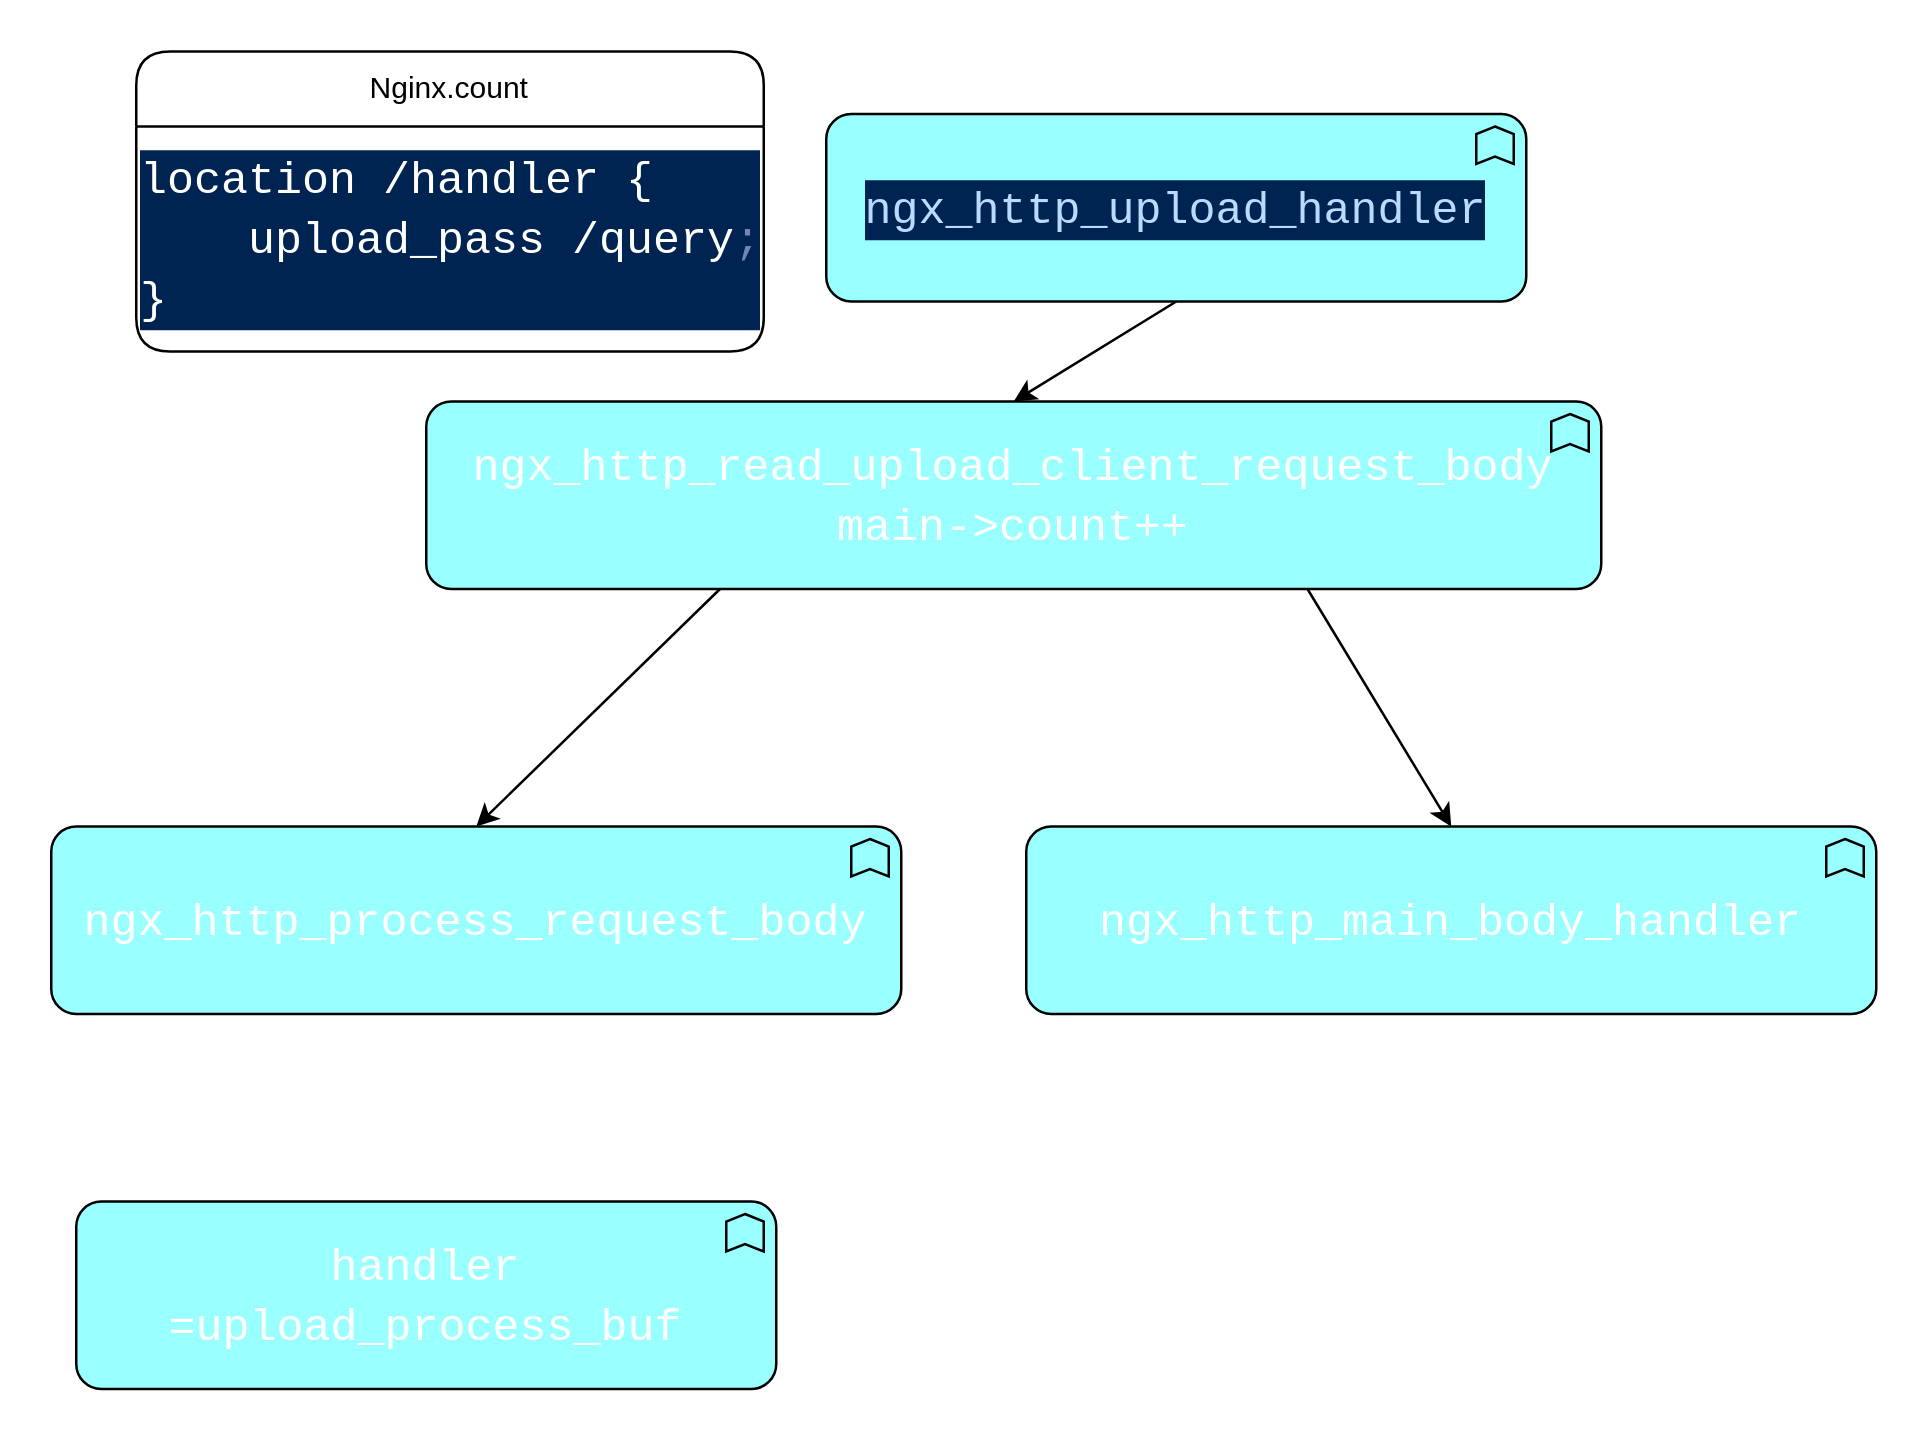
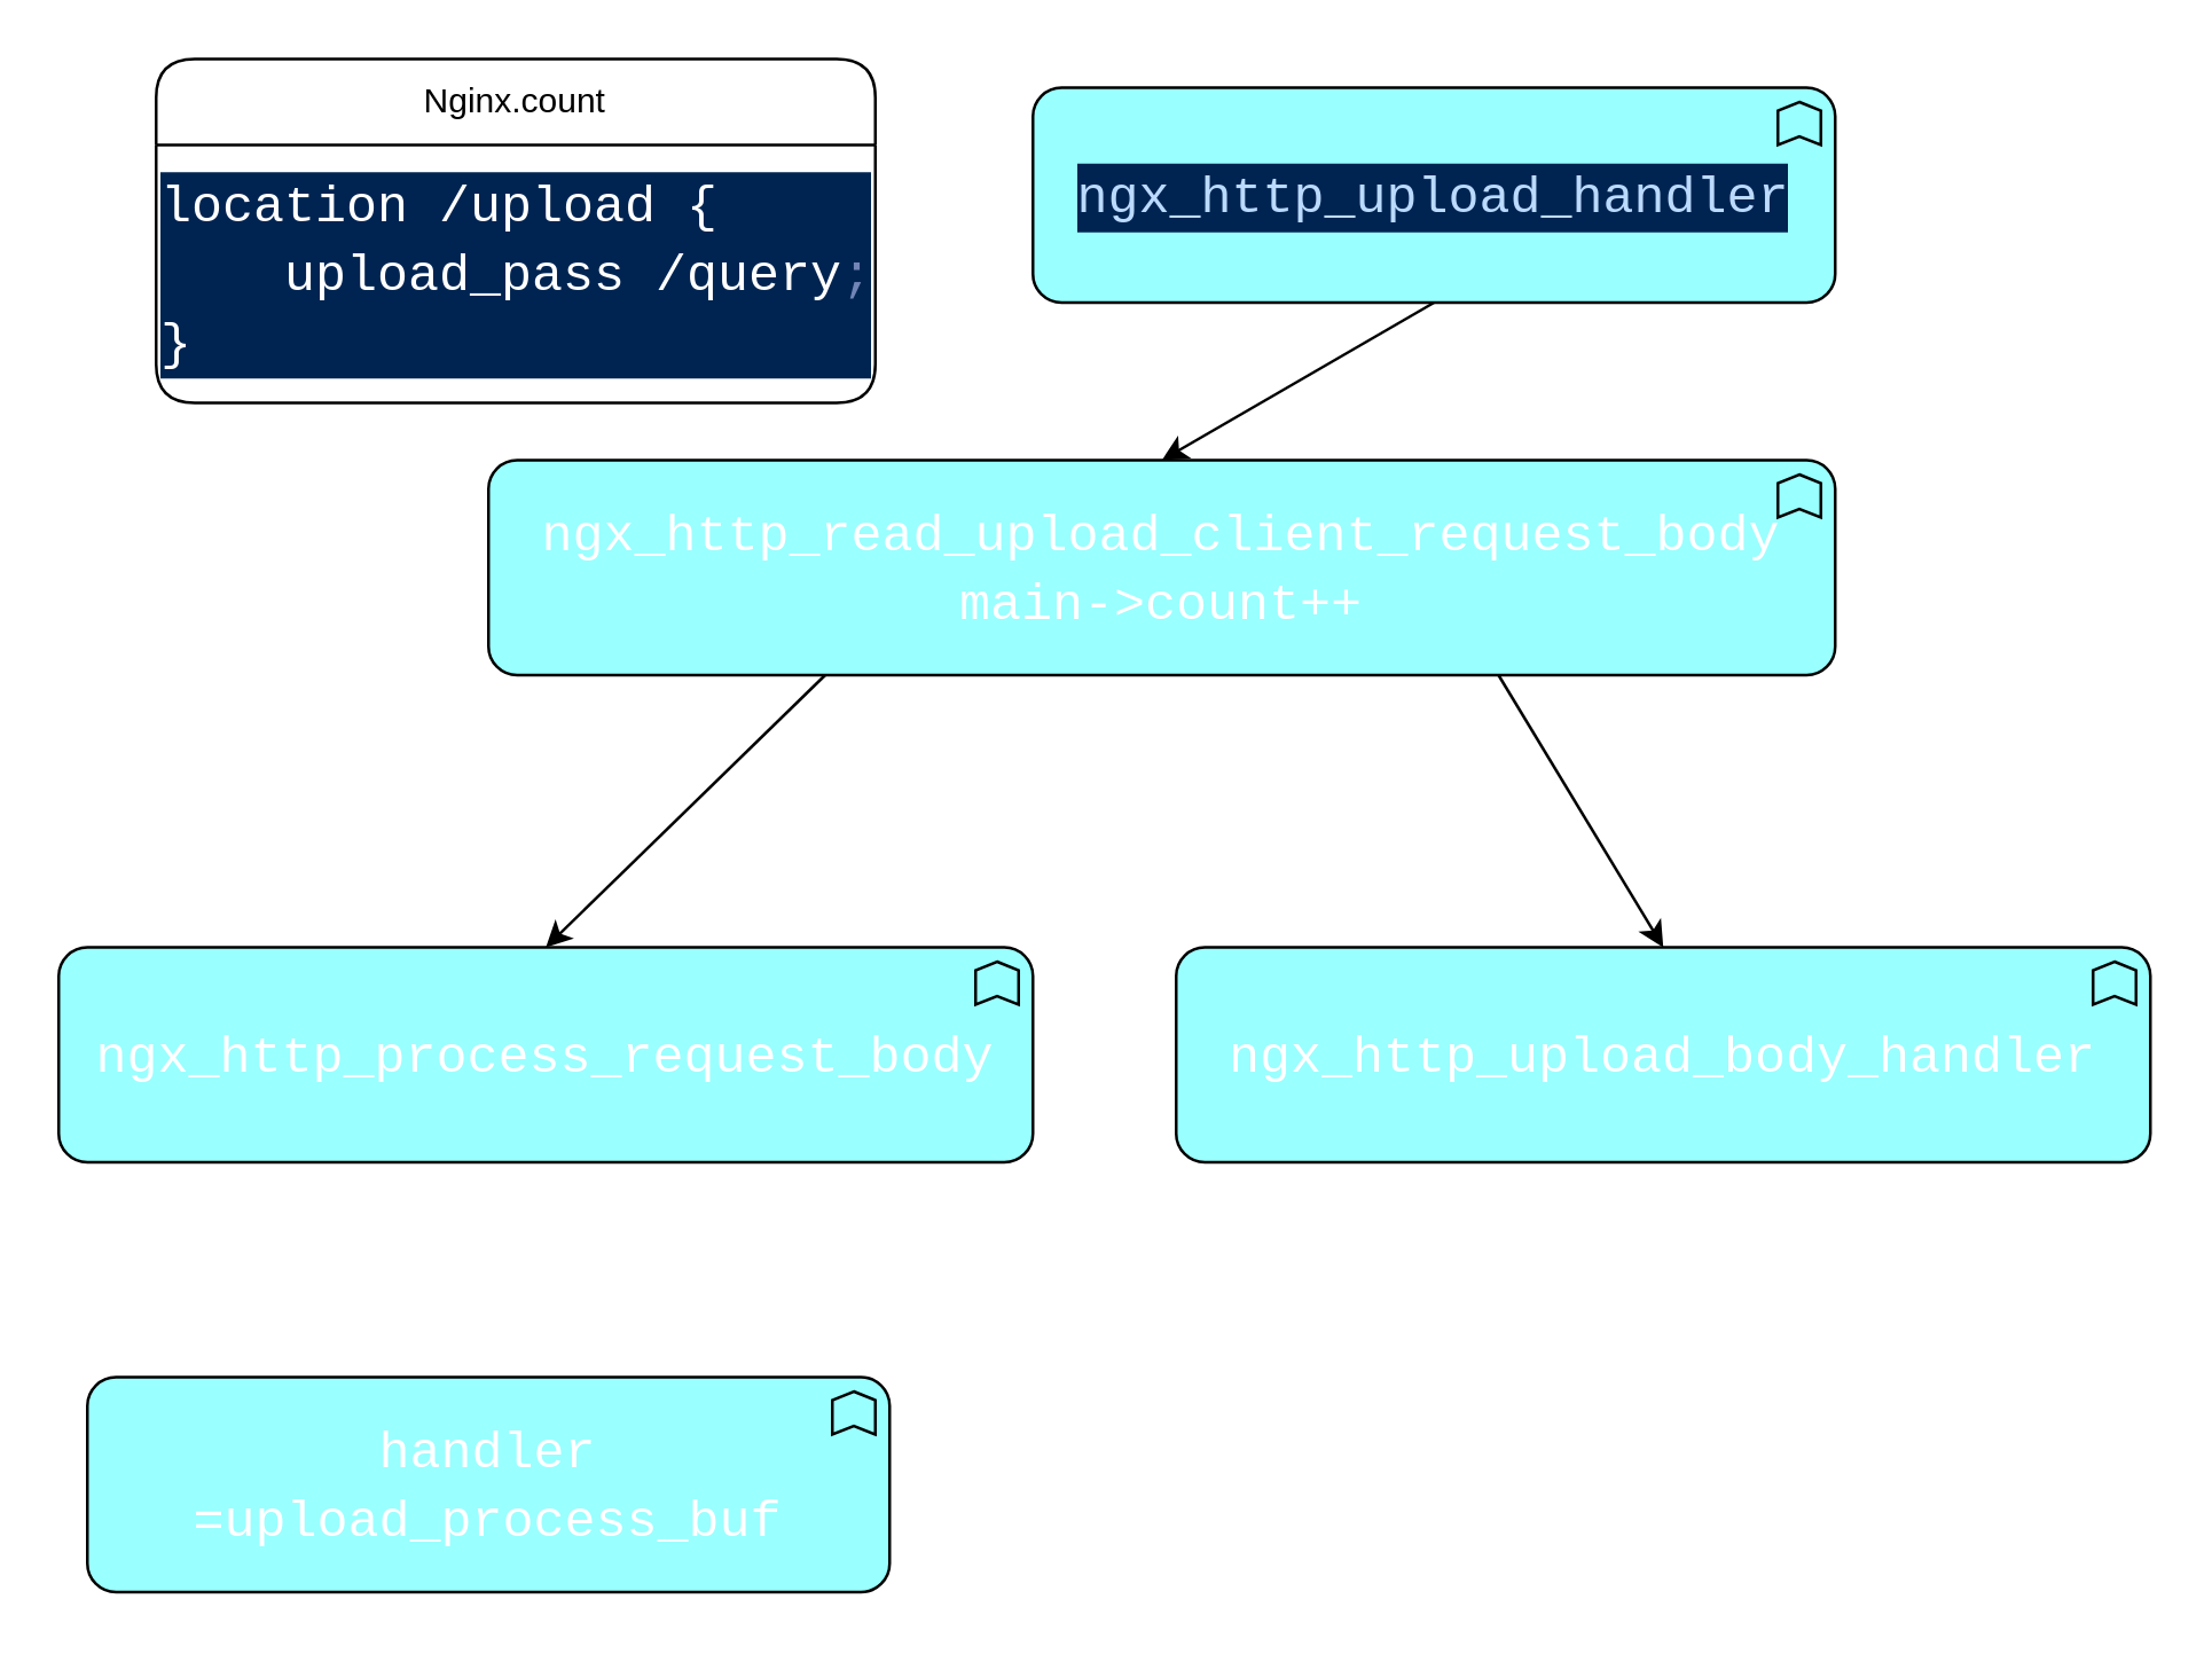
  <mxCell id="0" />
  <mxCell id="1" parent="0" />
  <mxCell id="2" value="Nginx.count" style="swimlane;fontStyle=0;childLayout=stackLayout;horizontal=1;startSize=30;horizontalStack=0;resizeParent=1;resizeParentMax=0;resizeLast=0;collapsible=1;marginBottom=0;whiteSpace=wrap;html=1;rounded=1;movable=0;resizable=0;rotatable=0;deletable=0;editable=0;connectable=0;" parent="1" vertex="1"><mxGeometry x="54" y="20" width="251" height="120" as="geometry" /></mxCell>
- <mxCell id="3" value="&lt;div style=&quot;color: rgb(255, 255, 255); background-color: rgb(0, 36, 81); font-family: &amp;quot;JetBrainsMono Nerd Font Mono&amp;quot;, &amp;quot;Fira Code&amp;quot;, Menlo, Monaco, &amp;quot;Courier New&amp;quot;, monospace, Consolas, Consolas, &amp;quot;Courier New&amp;quot;, monospace; font-size: 18px; line-height: 24px;&quot;&gt;&lt;div&gt;location /handler {&lt;/div&gt;&lt;div&gt;&amp;nbsp; &amp;nbsp; upload_pass /query&lt;span style=&quot;color: #7285b7;&quot;&gt;;&lt;/span&gt;&lt;/div&gt;&lt;div&gt;}&lt;/div&gt;&lt;/div&gt;" style="text;html=1;align=left;verticalAlign=middle;resizable=0;points=[];autosize=1;strokeColor=none;fillColor=none;fontFamily=Helvetica;rounded=1;arcSize=23;movable=0;rotatable=0;deletable=0;editable=0;connectable=0;" parent="2" vertex="1"><mxGeometry y="30" width="251" height="90" as="geometry" /></mxCell>
+ <mxCell id="3" value="&lt;div style=&quot;color: rgb(255, 255, 255); background-color: rgb(0, 36, 81); font-family: &amp;quot;JetBrainsMono Nerd Font Mono&amp;quot;, &amp;quot;Fira Code&amp;quot;, Menlo, Monaco, &amp;quot;Courier New&amp;quot;, monospace, Consolas, Consolas, &amp;quot;Courier New&amp;quot;, monospace; font-size: 18px; line-height: 24px;&quot;&gt;&lt;div&gt;location /upload {&lt;/div&gt;&lt;div&gt;&amp;nbsp; &amp;nbsp; upload_pass /query&lt;span style=&quot;color: #7285b7;&quot;&gt;;&lt;/span&gt;&lt;/div&gt;&lt;div&gt;}&lt;/div&gt;&lt;/div&gt;" style="text;html=1;align=left;verticalAlign=middle;resizable=0;points=[];autosize=1;strokeColor=none;fillColor=none;fontFamily=Helvetica;rounded=1;arcSize=23;movable=0;rotatable=0;deletable=0;editable=0;connectable=0;" parent="2" vertex="1"><mxGeometry y="30" width="251" height="90" as="geometry" /></mxCell>
  <mxCell id="4" style="edgeStyle=none;html=1;exitX=0.25;exitY=1;exitDx=0;exitDy=0;exitPerimeter=0;entryX=0.5;entryY=0;entryDx=0;entryDy=0;entryPerimeter=0;fontColor=#FFFFFF;" edge="1" parent="1" source="6" target="7"><mxGeometry relative="1" as="geometry" /></mxCell>
  <mxCell id="5" style="edgeStyle=none;html=1;exitX=0.75;exitY=1;exitDx=0;exitDy=0;exitPerimeter=0;entryX=0.5;entryY=0;entryDx=0;entryDy=0;entryPerimeter=0;fontColor=#FFFFFF;" edge="1" parent="1" source="6" target="8"><mxGeometry relative="1" as="geometry" /></mxCell>
  <mxCell id="6" value="&lt;div style=&quot;font-family: &amp;quot;JetBrainsMono Nerd Font Mono&amp;quot;, &amp;quot;Fira Code&amp;quot;, Menlo, Monaco, &amp;quot;Courier New&amp;quot;, monospace, Consolas, Consolas, &amp;quot;Courier New&amp;quot;, monospace; font-size: 18px; line-height: 24px;&quot;&gt;&lt;span style=&quot;&quot;&gt;ngx_http_read_upload_client_request_body&lt;/span&gt;&lt;/div&gt;&lt;div style=&quot;font-family: &amp;quot;JetBrainsMono Nerd Font Mono&amp;quot;, &amp;quot;Fira Code&amp;quot;, Menlo, Monaco, &amp;quot;Courier New&amp;quot;, monospace, Consolas, Consolas, &amp;quot;Courier New&amp;quot;, monospace; font-size: 18px; line-height: 24px;&quot;&gt;&lt;span style=&quot;&quot;&gt;main-&amp;gt;count++&lt;/span&gt;&lt;/div&gt;" style="html=1;outlineConnect=0;whiteSpace=wrap;fillColor=#99ffff;shape=mxgraph.archimate3.application;appType=func;archiType=rounded;fontColor=#FFFFFF;" vertex="1" parent="1"><mxGeometry x="170" y="160" width="470" height="75" as="geometry" /></mxCell>
  <mxCell id="7" value="&lt;div style=&quot;font-family: &amp;quot;JetBrainsMono Nerd Font Mono&amp;quot;, &amp;quot;Fira Code&amp;quot;, Menlo, Monaco, &amp;quot;Courier New&amp;quot;, monospace, Consolas, Consolas, &amp;quot;Courier New&amp;quot;, monospace; font-size: 18px; line-height: 24px;&quot;&gt;&lt;div style=&quot;line-height: 24px;&quot;&gt;ngx_http_process_request_body&lt;/div&gt;&lt;/div&gt;" style="html=1;outlineConnect=0;whiteSpace=wrap;fillColor=#99ffff;shape=mxgraph.archimate3.application;appType=func;archiType=rounded;fontColor=#FFFFFF;" vertex="1" parent="1"><mxGeometry x="20" y="330" width="340" height="75" as="geometry" /></mxCell>
- <mxCell id="8" value="&lt;div style=&quot;font-family: &amp;quot;JetBrainsMono Nerd Font Mono&amp;quot;, &amp;quot;Fira Code&amp;quot;, Menlo, Monaco, &amp;quot;Courier New&amp;quot;, monospace, Consolas, Consolas, &amp;quot;Courier New&amp;quot;, monospace; font-size: 18px; line-height: 24px;&quot;&gt;&lt;div style=&quot;line-height: 24px;&quot;&gt;&lt;div style=&quot;line-height: 24px;&quot;&gt;ngx_http_main_body_handler&lt;/div&gt;&lt;/div&gt;&lt;/div&gt;" style="html=1;outlineConnect=0;whiteSpace=wrap;fillColor=#99ffff;shape=mxgraph.archimate3.application;appType=func;archiType=rounded;fontColor=#FFFFFF;" vertex="1" parent="1"><mxGeometry x="410" y="330" width="340" height="75" as="geometry" /></mxCell>
+ <mxCell id="8" value="&lt;div style=&quot;font-family: &amp;quot;JetBrainsMono Nerd Font Mono&amp;quot;, &amp;quot;Fira Code&amp;quot;, Menlo, Monaco, &amp;quot;Courier New&amp;quot;, monospace, Consolas, Consolas, &amp;quot;Courier New&amp;quot;, monospace; font-size: 18px; line-height: 24px;&quot;&gt;&lt;div style=&quot;line-height: 24px;&quot;&gt;&lt;div style=&quot;line-height: 24px;&quot;&gt;ngx_http_upload_body_handler&lt;/div&gt;&lt;/div&gt;&lt;/div&gt;" style="html=1;outlineConnect=0;whiteSpace=wrap;fillColor=#99ffff;shape=mxgraph.archimate3.application;appType=func;archiType=rounded;fontColor=#FFFFFF;" vertex="1" parent="1"><mxGeometry x="410" y="330" width="340" height="75" as="geometry" /></mxCell>
  <mxCell id="9" value="&lt;div style=&quot;font-family: &amp;quot;JetBrainsMono Nerd Font Mono&amp;quot;, &amp;quot;Fira Code&amp;quot;, Menlo, Monaco, &amp;quot;Courier New&amp;quot;, monospace, Consolas, Consolas, &amp;quot;Courier New&amp;quot;, monospace; font-size: 18px; line-height: 24px;&quot;&gt;handler =upload_process_buf&lt;/div&gt;" style="html=1;outlineConnect=0;whiteSpace=wrap;fillColor=#99ffff;shape=mxgraph.archimate3.application;appType=func;archiType=rounded;labelBackgroundColor=none;fontColor=#FFFFFF;" vertex="1" parent="1"><mxGeometry x="30" y="480" width="280" height="75" as="geometry" /></mxCell>
  <mxCell id="10" style="edgeStyle=none;html=1;exitX=0.5;exitY=1;exitDx=0;exitDy=0;exitPerimeter=0;entryX=0.5;entryY=0;entryDx=0;entryDy=0;entryPerimeter=0;fontColor=#FFFFFF;" edge="1" parent="1" source="11" target="6"><mxGeometry relative="1" as="geometry" /></mxCell>
- <mxCell id="11" value="&lt;div style=&quot;background-color: rgb(0, 36, 81); font-family: &amp;quot;JetBrainsMono Nerd Font Mono&amp;quot;, &amp;quot;Fira Code&amp;quot;, Menlo, Monaco, &amp;quot;Courier New&amp;quot;, monospace, Consolas, Consolas, &amp;quot;Courier New&amp;quot;, monospace; font-size: 18px; line-height: 24px;&quot;&gt;&lt;span style=&quot;color: #bbdaff;&quot;&gt;ngx_http_upload_handler&lt;/span&gt;&lt;/div&gt;" style="html=1;outlineConnect=0;whiteSpace=wrap;fillColor=#99ffff;shape=mxgraph.archimate3.application;appType=func;archiType=rounded;labelBackgroundColor=none;fontColor=#FFFFFF;" vertex="1" parent="1"><mxGeometry x="330" y="45" width="280" height="75" as="geometry" /></mxCell>
+ <mxCell id="11" value="&lt;div style=&quot;background-color: rgb(0, 36, 81); font-family: &amp;quot;JetBrainsMono Nerd Font Mono&amp;quot;, &amp;quot;Fira Code&amp;quot;, Menlo, Monaco, &amp;quot;Courier New&amp;quot;, monospace, Consolas, Consolas, &amp;quot;Courier New&amp;quot;, monospace; font-size: 18px; line-height: 24px;&quot;&gt;&lt;span style=&quot;color: #bbdaff;&quot;&gt;ngx_http_upload_handler&lt;/span&gt;&lt;/div&gt;" style="html=1;outlineConnect=0;whiteSpace=wrap;fillColor=#99ffff;shape=mxgraph.archimate3.application;appType=func;archiType=rounded;labelBackgroundColor=none;fontColor=#FFFFFF;" vertex="1" parent="1"><mxGeometry x="360" y="30" width="280" height="75" as="geometry" /></mxCell>
